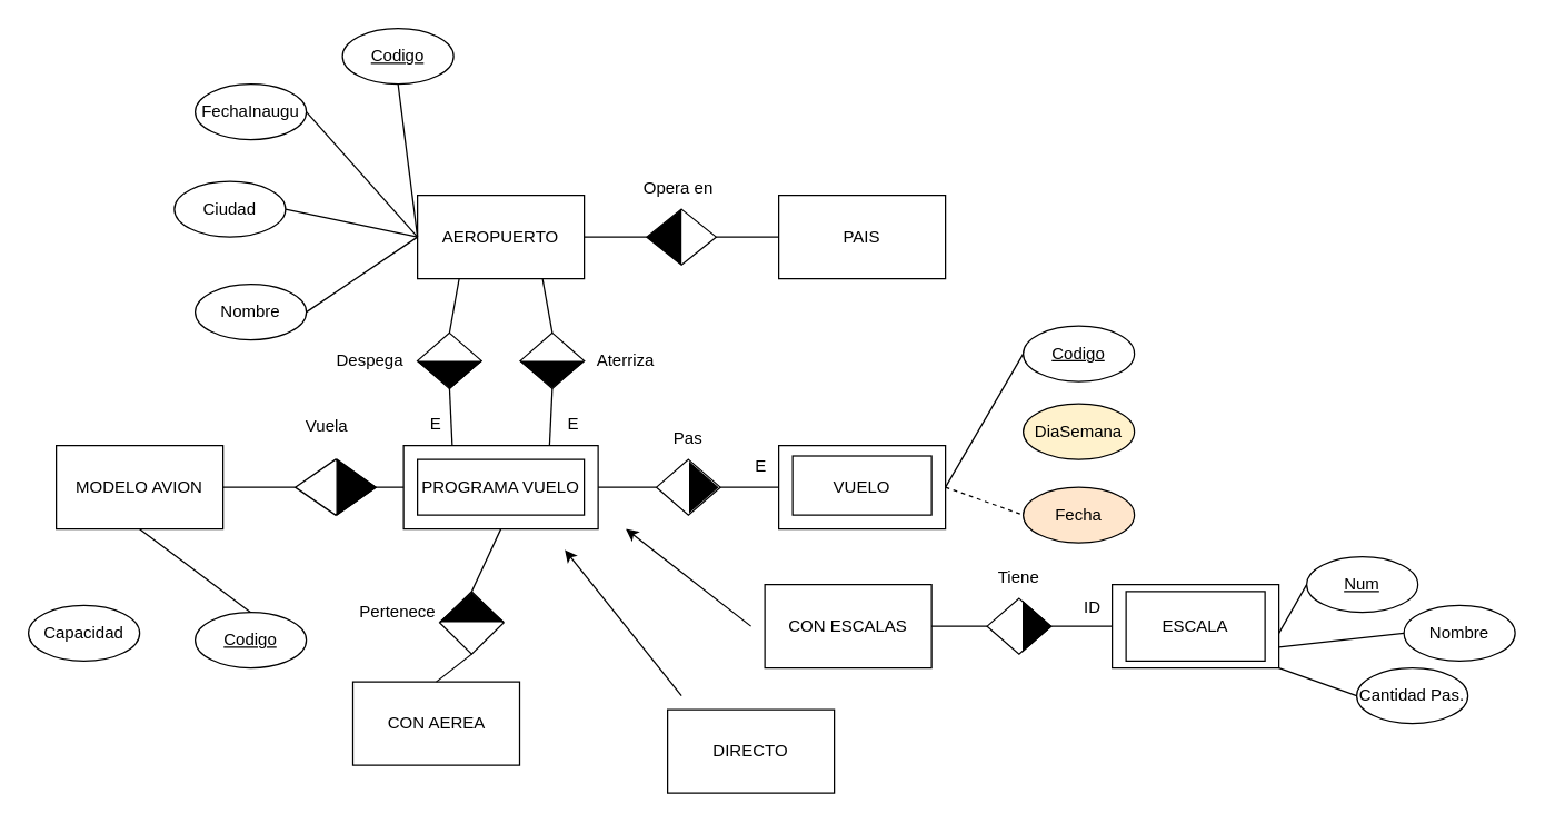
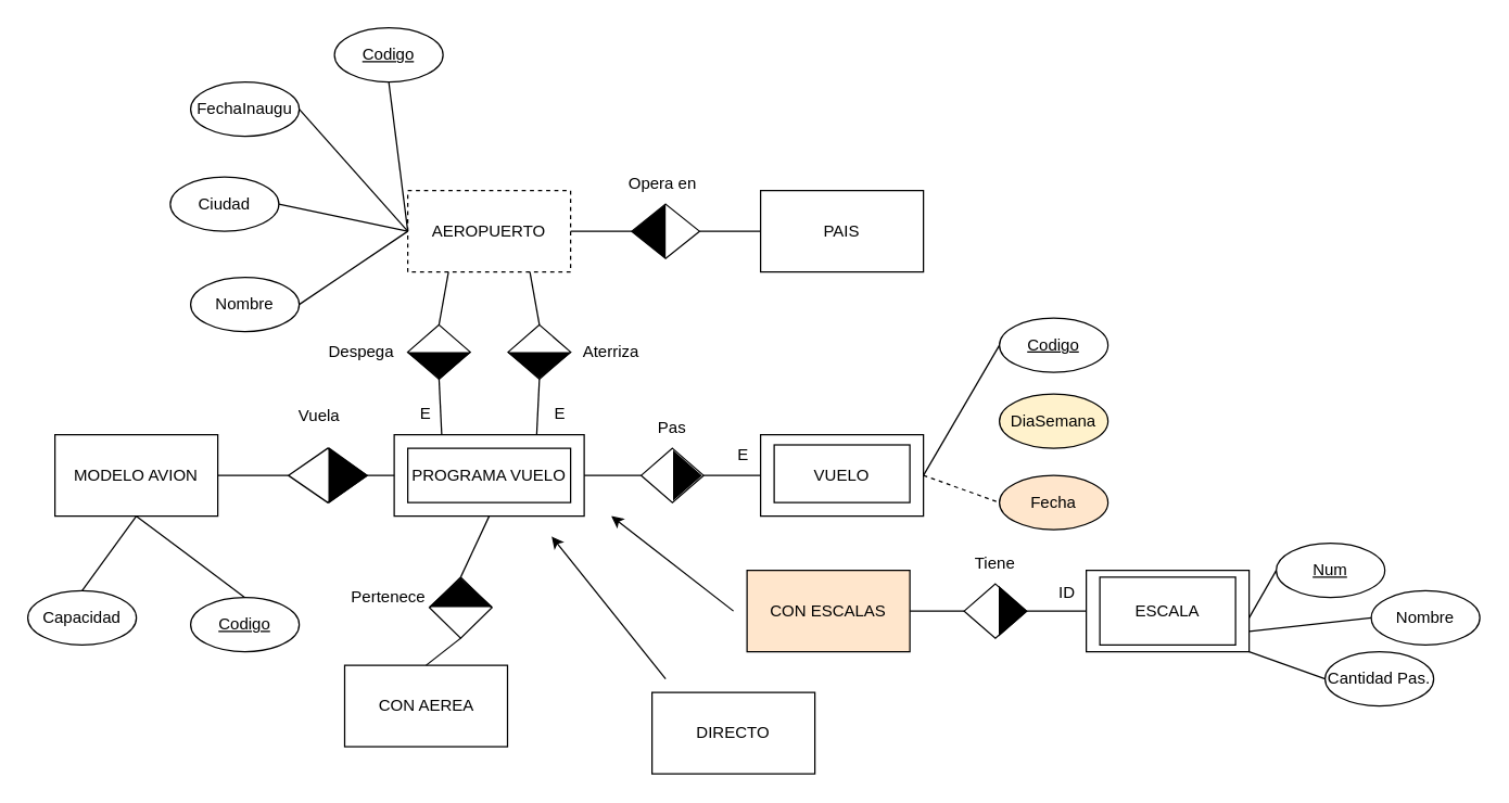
  <mxCell id="0" />
  <mxCell id="1" parent="0" />
  <mxCell id="2" value="PROGRAMA VUELO" style="rounded=0;whiteSpace=wrap;html=1;" parent="1" vertex="1"><mxGeometry x="290" y="320" width="140" height="60" as="geometry" /></mxCell>
- <mxCell id="3" value="AEROPUERTO" style="rounded=0;whiteSpace=wrap;html=1;" parent="1" vertex="1"><mxGeometry x="300" y="140" width="120" height="60" as="geometry" /></mxCell>
+ <mxCell id="3" value="AEROPUERTO" style="rounded=0;whiteSpace=wrap;html=1;dashed=1;" parent="1" vertex="1"><mxGeometry x="300" y="140" width="120" height="60" as="geometry" /></mxCell>
  <mxCell id="4" value="VUELO" style="rounded=0;whiteSpace=wrap;html=1;" parent="1" vertex="1"><mxGeometry x="560" y="320" width="120" height="60" as="geometry" /></mxCell>
  <mxCell id="5" value="MODELO AVION" style="rounded=0;whiteSpace=wrap;html=1;" parent="1" vertex="1"><mxGeometry x="40" y="320" width="120" height="60" as="geometry" /></mxCell>
  <mxCell id="6" value="CON AEREA" style="rounded=0;whiteSpace=wrap;html=1;" parent="1" vertex="1"><mxGeometry x="253.5" y="490" width="120" height="60" as="geometry" /></mxCell>
  <mxCell id="7" value="" style="rhombus;whiteSpace=wrap;html=1;" parent="1" vertex="1"><mxGeometry x="316" y="425" width="46" height="45" as="geometry" /></mxCell>
  <mxCell id="8" value="" style="endArrow=none;html=1;rounded=0;exitX=0.5;exitY=0;exitDx=0;exitDy=0;entryX=0.5;entryY=1;entryDx=0;entryDy=0;" parent="1" source="7" target="2" edge="1"><mxGeometry width="50" height="50" relative="1" as="geometry"><mxPoint x="340" y="380" as="sourcePoint" /><mxPoint x="390" y="330" as="targetPoint" /></mxGeometry></mxCell>
  <mxCell id="9" value="" style="endArrow=none;html=1;rounded=0;exitX=0.5;exitY=0;exitDx=0;exitDy=0;entryX=0.5;entryY=1;entryDx=0;entryDy=0;" parent="1" source="6" target="7" edge="1"><mxGeometry width="50" height="50" relative="1" as="geometry"><mxPoint x="340" y="380" as="sourcePoint" /><mxPoint x="390" y="330" as="targetPoint" /></mxGeometry></mxCell>
  <mxCell id="10" value="" style="rhombus;whiteSpace=wrap;html=1;" parent="1" vertex="1"><mxGeometry x="472" y="330" width="46" height="40" as="geometry" /></mxCell>
  <mxCell id="11" value="" style="endArrow=none;html=1;rounded=0;entryX=0;entryY=0.5;entryDx=0;entryDy=0;exitX=1;exitY=0.5;exitDx=0;exitDy=0;" parent="1" source="2" target="10" edge="1"><mxGeometry width="50" height="50" relative="1" as="geometry"><mxPoint x="340" y="380" as="sourcePoint" /><mxPoint x="390" y="330" as="targetPoint" /></mxGeometry></mxCell>
  <mxCell id="12" value="" style="endArrow=none;html=1;rounded=0;entryX=0;entryY=0.5;entryDx=0;entryDy=0;exitX=1;exitY=0.5;exitDx=0;exitDy=0;" parent="1" source="10" target="4" edge="1"><mxGeometry width="50" height="50" relative="1" as="geometry"><mxPoint x="340" y="380" as="sourcePoint" /><mxPoint x="390" y="330" as="targetPoint" /></mxGeometry></mxCell>
  <mxCell id="13" value="" style="rhombus;whiteSpace=wrap;html=1;" parent="1" vertex="1"><mxGeometry x="300" y="239" width="46" height="40" as="geometry" /></mxCell>
  <mxCell id="14" value="" style="rhombus;whiteSpace=wrap;html=1;" parent="1" vertex="1"><mxGeometry x="374" y="239" width="46" height="40" as="geometry" /></mxCell>
  <mxCell id="15" value="" style="endArrow=none;html=1;rounded=0;entryX=0.75;entryY=1;entryDx=0;entryDy=0;exitX=0.5;exitY=0;exitDx=0;exitDy=0;" parent="1" source="14" target="3" edge="1"><mxGeometry width="50" height="50" relative="1" as="geometry"><mxPoint x="340" y="380" as="sourcePoint" /><mxPoint x="390" y="330" as="targetPoint" /></mxGeometry></mxCell>
  <mxCell id="16" value="" style="endArrow=none;html=1;rounded=0;entryX=0.25;entryY=1;entryDx=0;entryDy=0;exitX=0.5;exitY=0;exitDx=0;exitDy=0;" parent="1" source="13" target="3" edge="1"><mxGeometry width="50" height="50" relative="1" as="geometry"><mxPoint x="340" y="380" as="sourcePoint" /><mxPoint x="390" y="330" as="targetPoint" /></mxGeometry></mxCell>
  <mxCell id="17" value="" style="endArrow=none;html=1;rounded=0;entryX=0.5;entryY=1;entryDx=0;entryDy=0;exitX=0.75;exitY=0;exitDx=0;exitDy=0;" parent="1" source="2" target="14" edge="1"><mxGeometry width="50" height="50" relative="1" as="geometry"><mxPoint x="340" y="380" as="sourcePoint" /><mxPoint x="390" y="330" as="targetPoint" /></mxGeometry></mxCell>
  <mxCell id="18" value="" style="endArrow=none;html=1;rounded=0;entryX=0.5;entryY=1;entryDx=0;entryDy=0;exitX=0.25;exitY=0;exitDx=0;exitDy=0;startArrow=none;" parent="1" source="23" target="13" edge="1"><mxGeometry width="50" height="50" relative="1" as="geometry"><mxPoint x="340" y="380" as="sourcePoint" /><mxPoint x="390" y="330" as="targetPoint" /></mxGeometry></mxCell>
  <mxCell id="19" value="" style="rhombus;whiteSpace=wrap;html=1;" parent="1" vertex="1"><mxGeometry x="212" y="330" width="58" height="40" as="geometry" /></mxCell>
  <mxCell id="20" value="" style="endArrow=none;html=1;rounded=0;exitX=1;exitY=0.5;exitDx=0;exitDy=0;entryX=0;entryY=0.5;entryDx=0;entryDy=0;" parent="1" source="19" target="2" edge="1"><mxGeometry width="50" height="50" relative="1" as="geometry"><mxPoint x="340" y="380" as="sourcePoint" /><mxPoint x="390" y="330" as="targetPoint" /></mxGeometry></mxCell>
  <mxCell id="21" value="" style="endArrow=none;html=1;rounded=0;exitX=1;exitY=0.5;exitDx=0;exitDy=0;entryX=0;entryY=0.5;entryDx=0;entryDy=0;" parent="1" source="5" target="19" edge="1"><mxGeometry width="50" height="50" relative="1" as="geometry"><mxPoint x="340" y="380" as="sourcePoint" /><mxPoint x="390" y="330" as="targetPoint" /></mxGeometry></mxCell>
  <mxCell id="22" value="" style="triangle;whiteSpace=wrap;html=1;fillColor=#000000;direction=east;" parent="1" vertex="1"><mxGeometry x="242" y="330" width="28" height="40" as="geometry" /></mxCell>
  <mxCell id="23" value="" style="triangle;whiteSpace=wrap;html=1;fillColor=#000000;rotation=90;" parent="1" vertex="1"><mxGeometry x="313.75" y="246.25" width="18.5" height="45" as="geometry" /></mxCell>
  <mxCell id="24" value="" style="endArrow=none;html=1;rounded=0;entryX=1;entryY=0.5;entryDx=0;entryDy=0;exitX=0.25;exitY=0;exitDx=0;exitDy=0;" parent="1" source="2" target="23" edge="1"><mxGeometry width="50" height="50" relative="1" as="geometry"><mxPoint x="330" y="320" as="sourcePoint" /><mxPoint x="323" y="280" as="targetPoint" /></mxGeometry></mxCell>
  <mxCell id="25" value="" style="triangle;whiteSpace=wrap;html=1;fillColor=#000000;rotation=90;" parent="1" vertex="1"><mxGeometry x="387.75" y="246.25" width="18.5" height="45" as="geometry" /></mxCell>
  <mxCell id="26" value="" style="triangle;whiteSpace=wrap;html=1;fillColor=#000000;" parent="1" vertex="1"><mxGeometry x="496" y="332.5" width="20" height="35" as="geometry" /></mxCell>
  <mxCell id="27" value="" style="triangle;whiteSpace=wrap;html=1;fillColor=#000000;rotation=-90;" parent="1" vertex="1"><mxGeometry x="328.68" y="413.81" width="20.63" height="45" as="geometry" /></mxCell>
  <mxCell id="28" value="DIRECTO" style="rounded=0;whiteSpace=wrap;html=1;" parent="1" vertex="1"><mxGeometry x="480" y="510" width="120" height="60" as="geometry" /></mxCell>
- <mxCell id="29" value="CON ESCALAS" style="rounded=0;whiteSpace=wrap;html=1;" parent="1" vertex="1"><mxGeometry x="550" y="420" width="120" height="60" as="geometry" /></mxCell>
+ <mxCell id="29" value="CON ESCALAS" style="rounded=0;whiteSpace=wrap;html=1;fillColor=#ffe6cc;" parent="1" vertex="1"><mxGeometry x="550" y="420" width="120" height="60" as="geometry" /></mxCell>
  <mxCell id="30" value="" style="endArrow=classic;html=1;rounded=0;" parent="1" edge="1"><mxGeometry width="50" height="50" relative="1" as="geometry"><mxPoint x="490" y="500" as="sourcePoint" /><mxPoint x="406" y="395" as="targetPoint" /></mxGeometry></mxCell>
  <mxCell id="31" value="" style="endArrow=classic;html=1;rounded=0;" parent="1" edge="1"><mxGeometry width="50" height="50" relative="1" as="geometry"><mxPoint x="540" y="450" as="sourcePoint" /><mxPoint x="450" y="380" as="targetPoint" /></mxGeometry></mxCell>
  <mxCell id="32" value="ESCALA" style="rounded=0;whiteSpace=wrap;html=1;" parent="1" vertex="1"><mxGeometry x="800" y="420" width="120" height="60" as="geometry" /></mxCell>
  <mxCell id="33" value="" style="rhombus;whiteSpace=wrap;html=1;" parent="1" vertex="1"><mxGeometry x="710" y="430" width="46" height="40" as="geometry" /></mxCell>
  <mxCell id="34" value="" style="endArrow=none;html=1;rounded=0;entryX=0;entryY=0.5;entryDx=0;entryDy=0;exitX=1;exitY=0.5;exitDx=0;exitDy=0;" parent="1" source="33" target="32" edge="1"><mxGeometry width="50" height="50" relative="1" as="geometry"><mxPoint x="420" y="410" as="sourcePoint" /><mxPoint x="470" y="360" as="targetPoint" /></mxGeometry></mxCell>
  <mxCell id="35" value="" style="endArrow=none;html=1;rounded=0;entryX=0;entryY=0.5;entryDx=0;entryDy=0;exitX=1;exitY=0.5;exitDx=0;exitDy=0;" parent="1" source="29" target="33" edge="1"><mxGeometry width="50" height="50" relative="1" as="geometry"><mxPoint x="420" y="410" as="sourcePoint" /><mxPoint x="470" y="360" as="targetPoint" /></mxGeometry></mxCell>
  <mxCell id="36" value="" style="triangle;whiteSpace=wrap;html=1;fillColor=#000000;" parent="1" vertex="1"><mxGeometry x="736" y="432.5" width="20" height="35" as="geometry" /></mxCell>
  <mxCell id="37" value="ESCALA" style="rounded=0;whiteSpace=wrap;html=1;" parent="1" vertex="1"><mxGeometry x="810" y="425" width="100" height="50" as="geometry" /></mxCell>
  <mxCell id="38" value="Vuela" style="text;html=1;strokeColor=none;fillColor=none;align=center;verticalAlign=middle;whiteSpace=wrap;rounded=0;" parent="1" vertex="1"><mxGeometry x="205" y="291.25" width="60" height="30" as="geometry" /></mxCell>
  <mxCell id="39" value="Pas" style="text;html=1;strokeColor=none;fillColor=none;align=center;verticalAlign=middle;whiteSpace=wrap;rounded=0;" parent="1" vertex="1"><mxGeometry x="465" y="300" width="60" height="30" as="geometry" /></mxCell>
  <mxCell id="40" value="Pertenece" style="text;html=1;strokeColor=none;fillColor=none;align=center;verticalAlign=middle;whiteSpace=wrap;rounded=0;" parent="1" vertex="1"><mxGeometry x="256" y="425" width="60" height="30" as="geometry" /></mxCell>
  <mxCell id="41" value="ID" style="text;html=1;strokeColor=none;fillColor=none;align=center;verticalAlign=middle;whiteSpace=wrap;rounded=0;" parent="1" vertex="1"><mxGeometry x="756" y="422" width="60" height="30" as="geometry" /></mxCell>
  <mxCell id="42" value="Tiene" style="text;html=1;strokeColor=none;fillColor=none;align=center;verticalAlign=middle;whiteSpace=wrap;rounded=0;" parent="1" vertex="1"><mxGeometry x="703" y="400" width="60" height="30" as="geometry" /></mxCell>
  <mxCell id="43" value="Despega" style="text;html=1;strokeColor=none;fillColor=none;align=center;verticalAlign=middle;whiteSpace=wrap;rounded=0;" parent="1" vertex="1"><mxGeometry x="236" y="244" width="60" height="30" as="geometry" /></mxCell>
  <mxCell id="44" value="Aterriza" style="text;html=1;strokeColor=none;fillColor=none;align=center;verticalAlign=middle;whiteSpace=wrap;rounded=0;" parent="1" vertex="1"><mxGeometry x="420" y="244" width="60" height="30" as="geometry" /></mxCell>
  <mxCell id="45" value="FechaInaugu" style="ellipse;whiteSpace=wrap;html=1;fillColor=#FFFFFF;" parent="1" vertex="1"><mxGeometry x="140" y="60" width="80" height="40" as="geometry" /></mxCell>
  <mxCell id="46" value="Nombre" style="ellipse;whiteSpace=wrap;html=1;fillColor=#FFFFFF;" parent="1" vertex="1"><mxGeometry x="140" y="204" width="80" height="40" as="geometry" /></mxCell>
  <mxCell id="47" value="Ciudad" style="ellipse;whiteSpace=wrap;html=1;fillColor=#FFFFFF;" parent="1" vertex="1"><mxGeometry x="125" y="130" width="80" height="40" as="geometry" /></mxCell>
  <mxCell id="48" value="PAIS" style="rounded=0;whiteSpace=wrap;html=1;fillColor=#FFFFFF;" parent="1" vertex="1"><mxGeometry x="560" y="140" width="120" height="60" as="geometry" /></mxCell>
  <mxCell id="49" value="" style="rhombus;whiteSpace=wrap;html=1;" parent="1" vertex="1"><mxGeometry x="465" y="150" width="50" height="40" as="geometry" /></mxCell>
  <mxCell id="50" value="" style="endArrow=none;html=1;rounded=0;entryX=0;entryY=0.5;entryDx=0;entryDy=0;exitX=1;exitY=0.5;exitDx=0;exitDy=0;" parent="1" source="49" target="48" edge="1"><mxGeometry width="50" height="50" relative="1" as="geometry"><mxPoint x="360" y="310" as="sourcePoint" /><mxPoint x="410" y="260" as="targetPoint" /></mxGeometry></mxCell>
  <mxCell id="51" value="" style="endArrow=none;html=1;rounded=0;entryX=0;entryY=0.5;entryDx=0;entryDy=0;exitX=1;exitY=0.5;exitDx=0;exitDy=0;" parent="1" source="3" target="49" edge="1"><mxGeometry width="50" height="50" relative="1" as="geometry"><mxPoint x="360" y="310" as="sourcePoint" /><mxPoint x="410" y="260" as="targetPoint" /></mxGeometry></mxCell>
  <mxCell id="52" value="Opera en" style="text;html=1;strokeColor=none;fillColor=none;align=center;verticalAlign=middle;whiteSpace=wrap;rounded=0;" parent="1" vertex="1"><mxGeometry x="458" y="120" width="60" height="30" as="geometry" /></mxCell>
  <mxCell id="53" value="" style="endArrow=none;html=1;rounded=0;entryX=0;entryY=0.5;entryDx=0;entryDy=0;exitX=1;exitY=0.5;exitDx=0;exitDy=0;" parent="1" source="46" target="3" edge="1"><mxGeometry width="50" height="50" relative="1" as="geometry"><mxPoint x="360" y="310" as="sourcePoint" /><mxPoint x="410" y="260" as="targetPoint" /></mxGeometry></mxCell>
  <mxCell id="54" value="" style="endArrow=none;html=1;rounded=0;entryX=0;entryY=0.5;entryDx=0;entryDy=0;exitX=1;exitY=0.5;exitDx=0;exitDy=0;" parent="1" source="47" target="3" edge="1"><mxGeometry width="50" height="50" relative="1" as="geometry"><mxPoint x="360" y="310" as="sourcePoint" /><mxPoint x="410" y="260" as="targetPoint" /></mxGeometry></mxCell>
  <mxCell id="55" value="" style="endArrow=none;html=1;rounded=0;entryX=0;entryY=0.5;entryDx=0;entryDy=0;exitX=1;exitY=0.5;exitDx=0;exitDy=0;" parent="1" source="45" target="3" edge="1"><mxGeometry width="50" height="50" relative="1" as="geometry"><mxPoint x="360" y="310" as="sourcePoint" /><mxPoint x="410" y="260" as="targetPoint" /></mxGeometry></mxCell>
  <mxCell id="56" value="&lt;u&gt;Codigo&lt;/u&gt;" style="ellipse;whiteSpace=wrap;html=1;fillColor=#FFFFFF;" parent="1" vertex="1"><mxGeometry x="246" y="20" width="80" height="40" as="geometry" /></mxCell>
  <mxCell id="57" value="" style="endArrow=none;html=1;rounded=0;entryX=0.5;entryY=1;entryDx=0;entryDy=0;exitX=0;exitY=0.5;exitDx=0;exitDy=0;" parent="1" source="3" target="56" edge="1"><mxGeometry width="50" height="50" relative="1" as="geometry"><mxPoint x="360" y="310" as="sourcePoint" /><mxPoint x="410" y="260" as="targetPoint" /></mxGeometry></mxCell>
  <mxCell id="58" value="Capacidad" style="ellipse;whiteSpace=wrap;html=1;fillColor=#FFFFFF;" parent="1" vertex="1"><mxGeometry x="20" y="435" width="80" height="40" as="geometry" /></mxCell>
+ <mxCell id="59" value="" style="endArrow=none;html=1;rounded=0;exitX=0.5;exitY=0;exitDx=0;exitDy=0;entryX=0.5;entryY=1;entryDx=0;entryDy=0;" parent="1" source="58" target="5" edge="1"><mxGeometry width="50" height="50" relative="1" as="geometry"><mxPoint x="360" y="310" as="sourcePoint" /><mxPoint x="410" y="260" as="targetPoint" /></mxGeometry></mxCell>
  <mxCell id="60" value="&lt;u&gt;Codigo&lt;/u&gt;" style="ellipse;whiteSpace=wrap;html=1;fillColor=#FFFFFF;" parent="1" vertex="1"><mxGeometry x="140" y="440" width="80" height="40" as="geometry" /></mxCell>
  <mxCell id="61" value="" style="endArrow=none;html=1;rounded=0;exitX=0.5;exitY=0;exitDx=0;exitDy=0;entryX=0.5;entryY=1;entryDx=0;entryDy=0;" parent="1" source="60" target="5" edge="1"><mxGeometry width="50" height="50" relative="1" as="geometry"><mxPoint x="360" y="310" as="sourcePoint" /><mxPoint x="410" y="260" as="targetPoint" /></mxGeometry></mxCell>
  <mxCell id="62" value="DiaSemana" style="ellipse;whiteSpace=wrap;html=1;fillColor=#fff2cc;" parent="1" vertex="1"><mxGeometry x="736" y="290" width="80" height="40" as="geometry" /></mxCell>
  <mxCell id="63" value="Fecha" style="ellipse;whiteSpace=wrap;html=1;fillColor=#ffe6cc;" parent="1" vertex="1"><mxGeometry x="736" y="350" width="80" height="40" as="geometry" /></mxCell>
  <mxCell id="64" value="" style="endArrow=none;html=1;rounded=0;entryX=0;entryY=0.5;entryDx=0;entryDy=0;exitX=1;exitY=0.5;exitDx=0;exitDy=0;dashed=1;" parent="1" source="4" target="63" edge="1"><mxGeometry width="50" height="50" relative="1" as="geometry"><mxPoint x="360" y="310" as="sourcePoint" /><mxPoint x="410" y="260" as="targetPoint" /></mxGeometry></mxCell>
  <mxCell id="65" value="&lt;u&gt;Codigo&lt;/u&gt;" style="ellipse;whiteSpace=wrap;html=1;fillColor=#FFFFFF;" parent="1" vertex="1"><mxGeometry x="736" y="234" width="80" height="40" as="geometry" /></mxCell>
  <mxCell id="66" value="" style="endArrow=none;html=1;rounded=0;entryX=0;entryY=0.5;entryDx=0;entryDy=0;exitX=1;exitY=0.5;exitDx=0;exitDy=0;" parent="1" source="4" target="65" edge="1"><mxGeometry width="50" height="50" relative="1" as="geometry"><mxPoint x="360" y="310" as="sourcePoint" /><mxPoint x="410" y="260" as="targetPoint" /></mxGeometry></mxCell>
  <mxCell id="67" value="" style="triangle;whiteSpace=wrap;html=1;fillColor=#000000;direction=west;strokeWidth=0;" vertex="1" parent="1"><mxGeometry x="465" y="150" width="25" height="40" as="geometry" /></mxCell>
  <mxCell id="68" value="" style="rounded=0;whiteSpace=wrap;html=1;strokeWidth=1;fillColor=none;" vertex="1" parent="1"><mxGeometry x="570" y="327.5" width="100" height="42.5" as="geometry" /></mxCell>
  <mxCell id="69" value="" style="rounded=0;whiteSpace=wrap;html=1;strokeWidth=1;fillColor=none;" vertex="1" parent="1"><mxGeometry x="300" y="330" width="120" height="40" as="geometry" /></mxCell>
  <mxCell id="70" value="E" style="text;html=1;strokeColor=none;fillColor=none;align=center;verticalAlign=middle;whiteSpace=wrap;rounded=0;" vertex="1" parent="1"><mxGeometry x="530" y="320" width="35" height="30" as="geometry" /></mxCell>
  <mxCell id="71" value="E" style="text;html=1;strokeColor=none;fillColor=none;align=center;verticalAlign=middle;whiteSpace=wrap;rounded=0;" vertex="1" parent="1"><mxGeometry x="395" y="290" width="35" height="30" as="geometry" /></mxCell>
  <mxCell id="72" value="E" style="text;html=1;strokeColor=none;fillColor=none;align=center;verticalAlign=middle;whiteSpace=wrap;rounded=0;" vertex="1" parent="1"><mxGeometry x="296" y="290" width="35" height="30" as="geometry" /></mxCell>
  <mxCell id="73" value="&lt;u&gt;Num&lt;/u&gt;" style="ellipse;whiteSpace=wrap;html=1;fillColor=#FFFFFF;" vertex="1" parent="1"><mxGeometry x="940" y="400" width="80" height="40" as="geometry" /></mxCell>
  <mxCell id="74" value="" style="endArrow=none;html=1;rounded=0;entryX=0;entryY=0.5;entryDx=0;entryDy=0;exitX=1;exitY=0.5;exitDx=0;exitDy=0;" edge="1" parent="1" target="73"><mxGeometry width="50" height="50" relative="1" as="geometry"><mxPoint x="920" y="455" as="sourcePoint" /><mxPoint x="650" y="365" as="targetPoint" /></mxGeometry></mxCell>
  <mxCell id="75" value="Nombre" style="ellipse;whiteSpace=wrap;html=1;fillColor=#FFFFFF;" vertex="1" parent="1"><mxGeometry x="1010" y="435" width="80" height="40" as="geometry" /></mxCell>
  <mxCell id="76" value="Cantidad Pas." style="ellipse;whiteSpace=wrap;html=1;fillColor=#FFFFFF;" vertex="1" parent="1"><mxGeometry x="976" y="480" width="80" height="40" as="geometry" /></mxCell>
  <mxCell id="77" value="" style="endArrow=none;html=1;rounded=0;entryX=0;entryY=0.5;entryDx=0;entryDy=0;exitX=1;exitY=0.75;exitDx=0;exitDy=0;" edge="1" parent="1" target="75" source="32"><mxGeometry width="50" height="50" relative="1" as="geometry"><mxPoint x="920" y="480" as="sourcePoint" /><mxPoint x="650" y="390" as="targetPoint" /></mxGeometry></mxCell>
  <mxCell id="78" value="" style="endArrow=none;html=1;rounded=0;entryX=0;entryY=0.5;entryDx=0;entryDy=0;exitX=1;exitY=0.5;exitDx=0;exitDy=0;" edge="1" parent="1" target="76"><mxGeometry width="50" height="50" relative="1" as="geometry"><mxPoint x="920" y="480" as="sourcePoint" /><mxPoint x="650" y="390" as="targetPoint" /></mxGeometry></mxCell>
